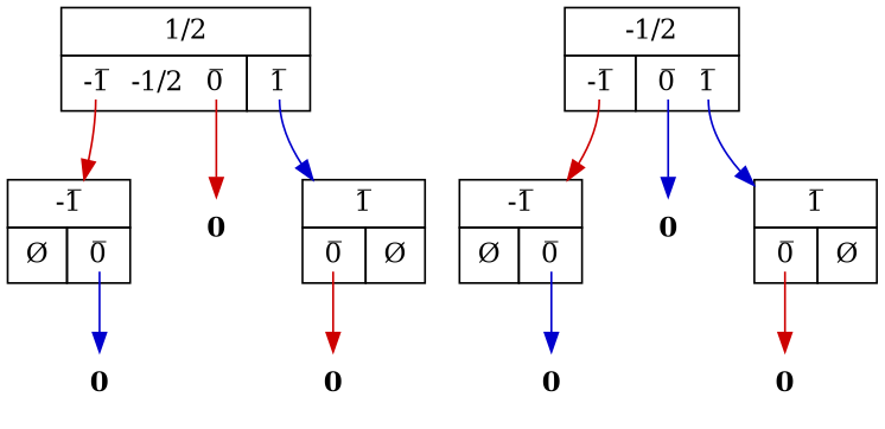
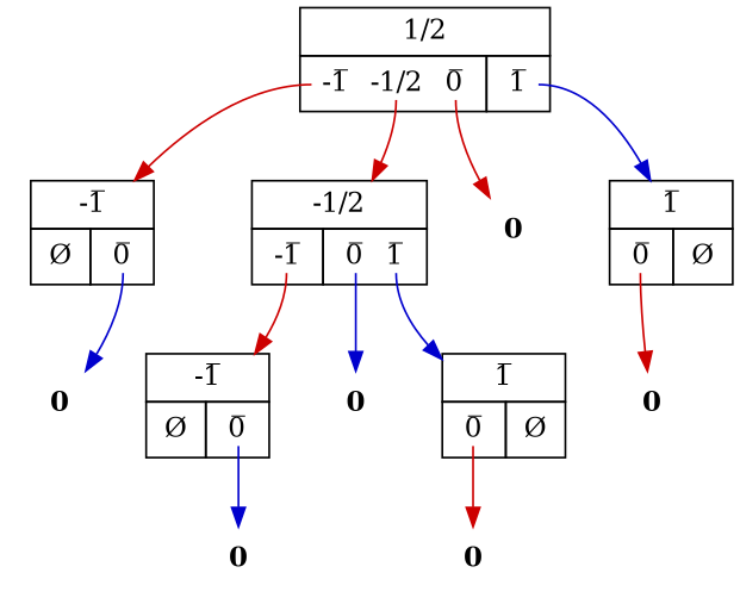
  digraph {
    node [margin=0 shape=none]
    edge [color=red3 dir=forward tailport="0,1"]
    n1 [label=<<TABLE BORDER="0" CELLBORDER="1" CELLSPACING="0" CELLPADDING="4">          <TR><TD COLSPAN="2">1/2</TD></TR>          <TR><TD PORT="L"> <TABLE BORDER="0" CELLBORDER="0" CELLPADDING="0"><TR><TD PORT="-1,1"> -1̅ </TD> &nbsp; <TD PORT="-1/2,2"> -1/2 </TD> &nbsp; <TD PORT="0,3"> 0̅ </TD> &nbsp; </TR></TABLE> </TD><TD PORT="R"> <TABLE BORDER="0" CELLBORDER="0" CELLPADDING="0"><TR><TD PORT="1,1"> 1̅ </TD> &nbsp; </TR></TABLE> </TD></TR>          </TABLE>>]
    n2 [label=<<TABLE BORDER="0" CELLBORDER="1" CELLSPACING="0" CELLPADDING="4">          <TR><TD COLSPAN="2">-1̅</TD></TR>          <TR><TD PORT="L"> Ø </TD><TD PORT="R"> <TABLE BORDER="0" CELLBORDER="0" CELLPADDING="0"><TR><TD PORT="0,1"> 0̅ </TD> &nbsp; </TR></TABLE> </TD></TR>          </TABLE>>]
    n3 [label=<<TABLE BORDER="0" CELLBORDER="1" CELLSPACING="0" CELLPADDING="4">          <TR><TD COLSPAN="2">-1/2</TD></TR>          <TR><TD PORT="L"> <TABLE BORDER="0" CELLBORDER="0" CELLPADDING="0"><TR><TD PORT="-1,1"> -1̅ </TD> &nbsp; </TR></TABLE> </TD><TD PORT="R"> <TABLE BORDER="0" CELLBORDER="0" CELLPADDING="0"><TR><TD PORT="0,1"> 0̅ </TD> &nbsp; <TD PORT="1,2"> 1̅ </TD> &nbsp; </TR></TABLE> </TD></TR>          </TABLE>>]
    n4 [label=<<B>0</B>>]
    n5 [label=<<TABLE BORDER="0" CELLBORDER="1" CELLSPACING="0" CELLPADDING="4">          <TR><TD COLSPAN="2">1̅</TD></TR>          <TR><TD PORT="L"> <TABLE BORDER="0" CELLBORDER="0" CELLPADDING="0"><TR><TD PORT="0,1"> 0̅ </TD> &nbsp; </TR></TABLE> </TD><TD PORT="R"> Ø </TD></TR>          </TABLE>>]
    n6 [label=<<B>0</B>>]
    n7 [label=<<TABLE BORDER="0" CELLBORDER="1" CELLSPACING="0" CELLPADDING="4">          <TR><TD COLSPAN="2">-1̅</TD></TR>          <TR><TD PORT="L"> Ø </TD><TD PORT="R"> <TABLE BORDER="0" CELLBORDER="0" CELLPADDING="0"><TR><TD PORT="0,1"> 0̅ </TD> &nbsp; </TR></TABLE> </TD></TR>          </TABLE>>]
    n8 [label=<<B>0</B>>]
    n9 [label=<<TABLE BORDER="0" CELLBORDER="1" CELLSPACING="0" CELLPADDING="4">          <TR><TD COLSPAN="2">1̅</TD></TR>          <TR><TD PORT="L"> <TABLE BORDER="0" CELLBORDER="0" CELLPADDING="0"><TR><TD PORT="0,1"> 0̅ </TD> &nbsp; </TR></TABLE> </TD><TD PORT="R"> Ø </TD></TR>          </TABLE>>]
    n10 [label=<<B>0</B>>]
    n11 [label=<<B>0</B>>]
    n12 [label=<<B>0</B>>]
    n1 -> n2 [tailport="-1,1"]
+   n1 -> n3 [tailport="-1/2,2"]
    n1 -> n4 [tailport="0,3"]
    n1 -> n5 [color=blue3 tailport="1,1"]
    n2 -> n6 [color=blue3]
    n3 -> n7 [tailport="-1,1"]
    n3 -> n8 [color=blue3]
    n3 -> n9 [color=blue3 tailport="1,2"]
    n5 -> n12
    n7 -> n10 [color=blue3]
    n9 -> n11
  }
